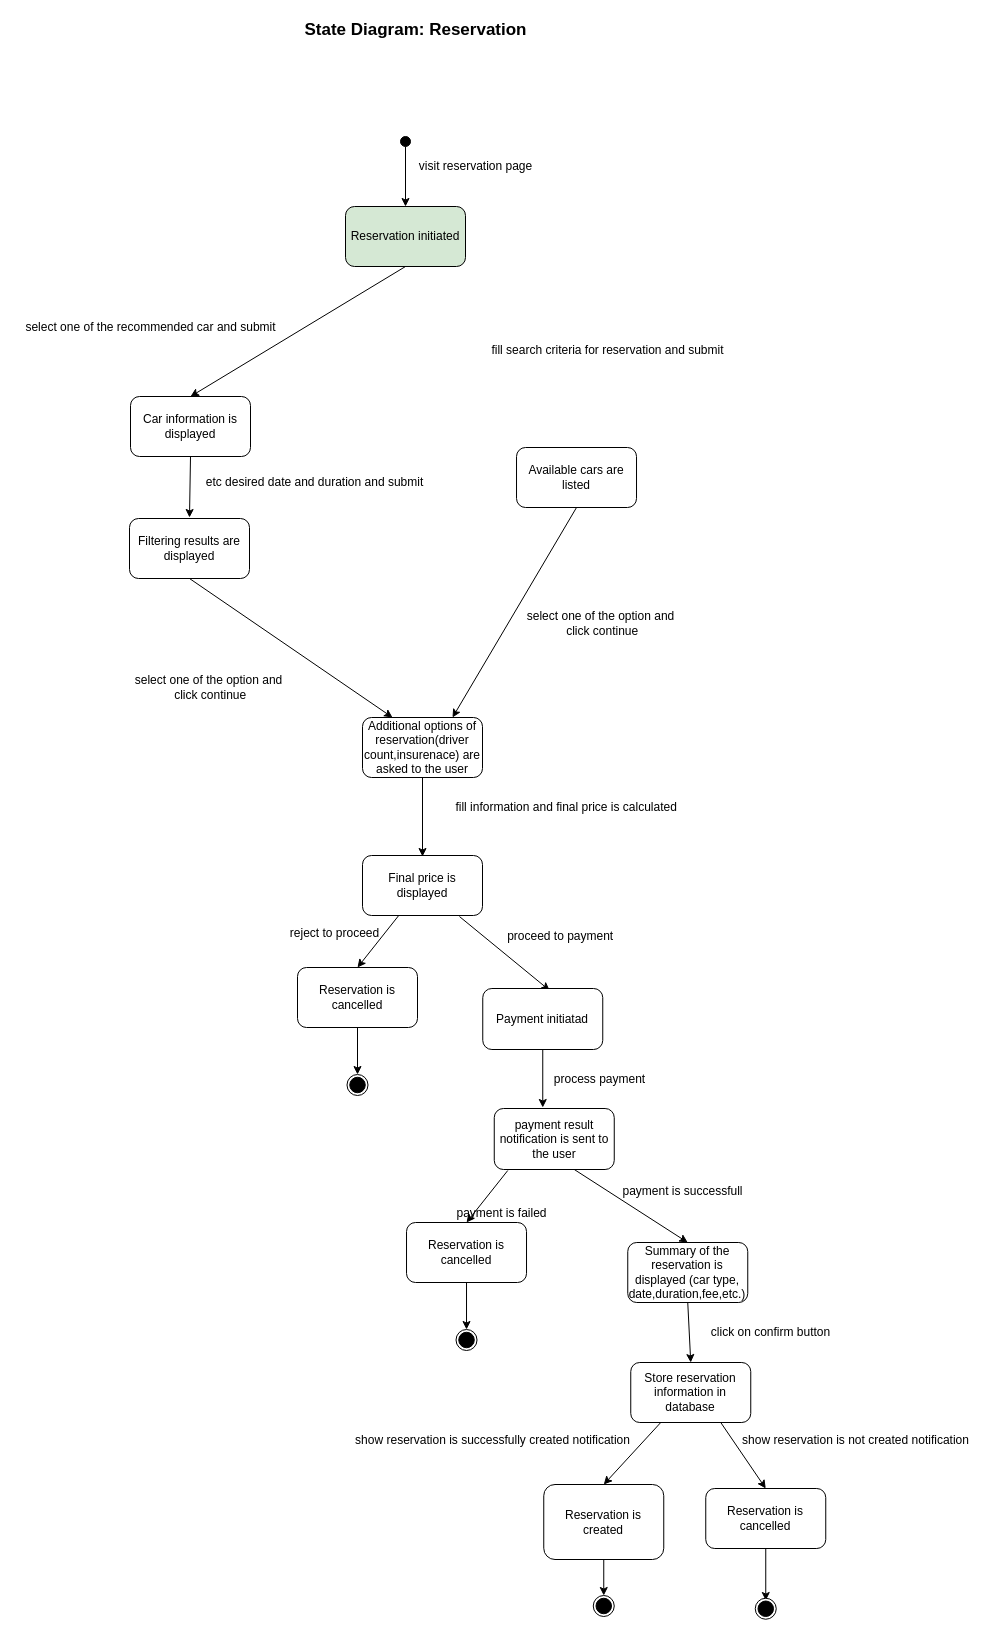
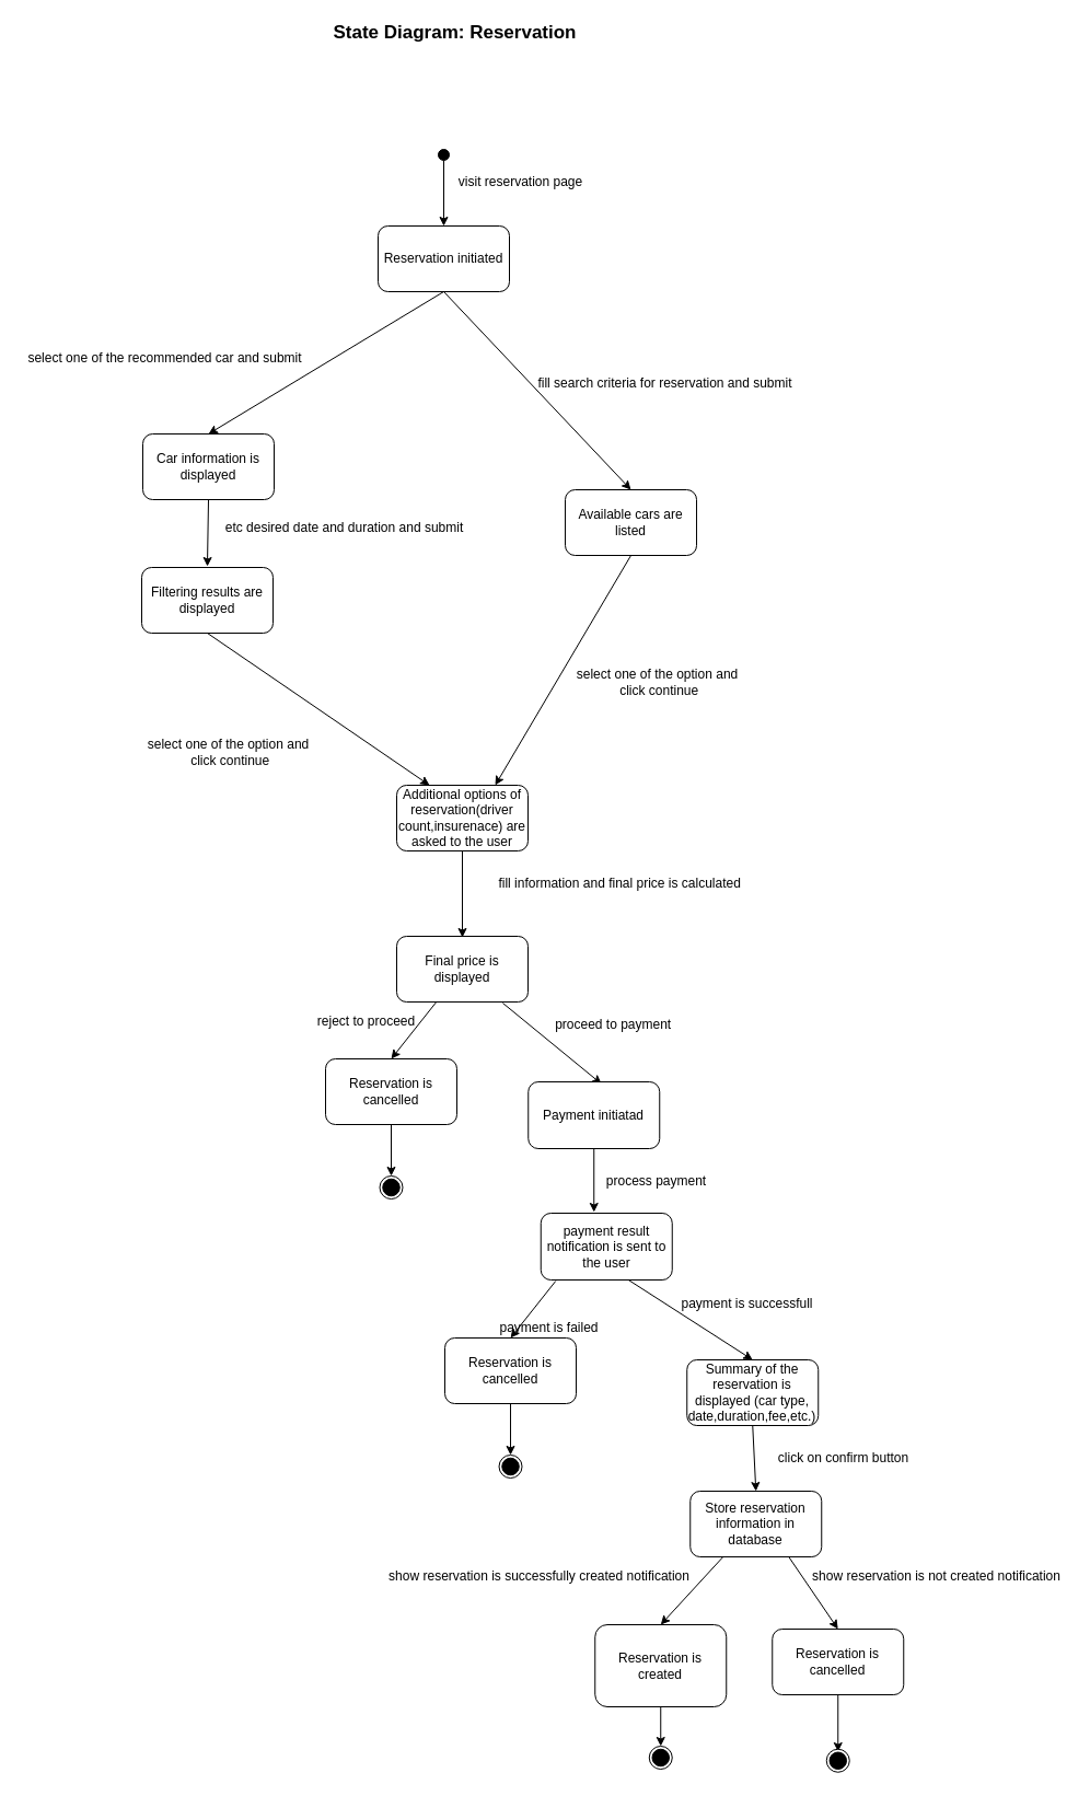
  <mxCell id="0" />
  <mxCell id="1" parent="0" />
  <mxCell id="2" value="" style="ellipse;whiteSpace=wrap;html=1;aspect=fixed;fillColor=#000000;" parent="1" vertex="1"><mxGeometry x="400" y="136" width="10" height="10" as="geometry" /></mxCell>
  <mxCell id="3" value="" style="endArrow=classic;html=1;exitX=0.5;exitY=1;exitDx=0;exitDy=0;entryX=0.5;entryY=0;entryDx=0;entryDy=0;" parent="1" source="2" target="6" edge="1"><mxGeometry width="50" height="50" relative="1" as="geometry"><mxPoint x="390" y="456" as="sourcePoint" /><mxPoint x="405" y="196" as="targetPoint" /></mxGeometry></mxCell>
  <mxCell id="4" value="visit reservation page" style="text;html=1;align=center;verticalAlign=middle;resizable=0;points=[];autosize=1;" parent="1" vertex="1"><mxGeometry x="410" y="156" width="130" height="20" as="geometry" /></mxCell>
  <mxCell id="5" value="&lt;b&gt;&lt;font style=&quot;font-size: 17px&quot;&gt;State Diagram: Reservation&lt;/font&gt;&lt;/b&gt;" style="text;html=1;align=center;verticalAlign=middle;resizable=0;points=[];autosize=1;" parent="1" vertex="1"><mxGeometry x="299" y="20" width="232" height="19" as="geometry" /></mxCell>
- <mxCell id="6" value="Reservation initiated" style="rounded=1;whiteSpace=wrap;html=1;fillColor=#d5e8d4;" parent="1" vertex="1"><mxGeometry x="345" y="206" width="120" height="60" as="geometry" /></mxCell>
+ <mxCell id="6" value="Reservation initiated" style="rounded=1;whiteSpace=wrap;html=1;fillColor=#FFFFFF;" parent="1" vertex="1"><mxGeometry x="345" y="206" width="120" height="60" as="geometry" /></mxCell>
+ <mxCell id="7" value="" style="endArrow=classic;html=1;exitX=0.5;exitY=1;exitDx=0;exitDy=0;entryX=0.5;entryY=0;entryDx=0;entryDy=0;" parent="1" source="6" target="9" edge="1"><mxGeometry width="50" height="50" relative="1" as="geometry"><mxPoint x="330" y="416" as="sourcePoint" /><mxPoint x="405" y="316" as="targetPoint" /></mxGeometry></mxCell>
  <mxCell id="8" value="fill search criteria for reservation and submit" style="text;html=1;align=center;verticalAlign=middle;resizable=0;points=[];autosize=1;" parent="1" vertex="1"><mxGeometry x="482" y="340" width="250" height="20" as="geometry" /></mxCell>
  <mxCell id="9" value="Available cars are listed" style="rounded=1;whiteSpace=wrap;html=1;fillColor=#FFFFFF;" parent="1" vertex="1"><mxGeometry x="516.03" y="447" width="120" height="60" as="geometry" /></mxCell>
  <mxCell id="10" value="" style="endArrow=classic;html=1;exitX=0.5;exitY=1;exitDx=0;exitDy=0;entryX=0.75;entryY=0;entryDx=0;entryDy=0;" parent="1" source="9" target="36" edge="1"><mxGeometry width="50" height="50" relative="1" as="geometry"><mxPoint x="661" y="594" as="sourcePoint" /><mxPoint x="736" y="444" as="targetPoint" /></mxGeometry></mxCell>
  <mxCell id="11" value="select one of the option and&lt;br&gt;&amp;nbsp;click continue" style="text;html=1;align=center;verticalAlign=middle;resizable=0;points=[];autosize=1;" parent="1" vertex="1"><mxGeometry x="521" y="607" width="158" height="32" as="geometry" /></mxCell>
  <mxCell id="12" value="select one of the recommended car and submit" style="text;html=1;align=center;verticalAlign=middle;resizable=0;points=[];autosize=1;" parent="1" vertex="1"><mxGeometry x="20" y="318" width="260" height="18" as="geometry" /></mxCell>
  <mxCell id="13" value="Car information is displayed" style="rounded=1;whiteSpace=wrap;html=1;fillColor=#FFFFFF;" parent="1" vertex="1"><mxGeometry x="130" y="396" width="120" height="60" as="geometry" /></mxCell>
  <mxCell id="14" value="" style="endArrow=classic;html=1;exitX=0.5;exitY=1;exitDx=0;exitDy=0;" parent="1" source="13" edge="1"><mxGeometry width="50" height="50" relative="1" as="geometry"><mxPoint x="115" y="656" as="sourcePoint" /><mxPoint x="189" y="517" as="targetPoint" /></mxGeometry></mxCell>
  <mxCell id="15" value="select one of the option and&lt;br&gt;&amp;nbsp;click continue" style="text;html=1;align=center;verticalAlign=middle;resizable=0;points=[];autosize=1;" parent="1" vertex="1"><mxGeometry x="129" y="671" width="158" height="32" as="geometry" /></mxCell>
  <mxCell id="16" value="Summary of the reservation is displayed (car type, date,duration,fee,etc.)" style="rounded=1;whiteSpace=wrap;html=1;fillColor=#FFFFFF;" parent="1" vertex="1"><mxGeometry x="627.25" y="1242" width="120" height="60" as="geometry" /></mxCell>
  <mxCell id="17" value="" style="endArrow=classic;html=1;exitX=0.5;exitY=1;exitDx=0;exitDy=0;entryX=0.5;entryY=0;entryDx=0;entryDy=0;" parent="1" source="16" target="19" edge="1"><mxGeometry width="50" height="50" relative="1" as="geometry"><mxPoint x="615.25" y="1532" as="sourcePoint" /><mxPoint x="690.25" y="1382" as="targetPoint" /></mxGeometry></mxCell>
  <mxCell id="18" value="click on confirm button" style="text;html=1;align=center;verticalAlign=middle;resizable=0;points=[];autosize=1;" parent="1" vertex="1"><mxGeometry x="705.25" y="1322" width="130" height="20" as="geometry" /></mxCell>
  <mxCell id="19" value="Store reservation information in database" style="rounded=1;whiteSpace=wrap;html=1;fillColor=#FFFFFF;" parent="1" vertex="1"><mxGeometry x="630.25" y="1362" width="120" height="60" as="geometry" /></mxCell>
  <mxCell id="20" value="" style="endArrow=classic;html=1;exitX=0.75;exitY=1;exitDx=0;exitDy=0;entryX=0.5;entryY=0;entryDx=0;entryDy=0;" parent="1" source="19" target="25" edge="1"><mxGeometry width="50" height="50" relative="1" as="geometry"><mxPoint x="744.25" y="1412" as="sourcePoint" /><mxPoint x="760.25" y="1499" as="targetPoint" /></mxGeometry></mxCell>
  <mxCell id="21" value="" style="endArrow=classic;html=1;exitX=0.25;exitY=1;exitDx=0;exitDy=0;entryX=0.5;entryY=0;entryDx=0;entryDy=0;" parent="1" source="19" target="24" edge="1"><mxGeometry width="50" height="50" relative="1" as="geometry"><mxPoint x="744.25" y="1412" as="sourcePoint" /><mxPoint x="617.25" y="1488" as="targetPoint" /></mxGeometry></mxCell>
  <mxCell id="22" value="show reservation is not created notification" style="text;html=1;align=center;verticalAlign=middle;resizable=0;points=[];autosize=1;" parent="1" vertex="1"><mxGeometry x="736.25" y="1431" width="237" height="18" as="geometry" /></mxCell>
  <mxCell id="23" value="show reservation is successfully created notification" style="text;html=1;align=center;verticalAlign=middle;resizable=0;points=[];autosize=1;" parent="1" vertex="1"><mxGeometry x="349.25" y="1431" width="285" height="18" as="geometry" /></mxCell>
  <mxCell id="24" value="Reservation is created" style="rounded=1;whiteSpace=wrap;html=1;fillColor=#FFFFFF;" parent="1" vertex="1"><mxGeometry x="543.25" y="1484" width="120" height="75" as="geometry" /></mxCell>
  <mxCell id="25" value="Reservation is cancelled" style="rounded=1;whiteSpace=wrap;html=1;fillColor=#FFFFFF;" parent="1" vertex="1"><mxGeometry x="705.25" y="1488" width="120" height="60" as="geometry" /></mxCell>
  <mxCell id="26" value="" style="endArrow=classic;html=1;exitX=0.5;exitY=1;exitDx=0;exitDy=0;entryX=0.5;entryY=0;entryDx=0;entryDy=0;" parent="1" source="24" target="28" edge="1"><mxGeometry width="50" height="50" relative="1" as="geometry"><mxPoint x="679.25" y="1571" as="sourcePoint" /><mxPoint x="660.25" y="1598" as="targetPoint" /></mxGeometry></mxCell>
  <mxCell id="27" value="" style="endArrow=classic;html=1;exitX=0.5;exitY=1;exitDx=0;exitDy=0;" parent="1" source="25" edge="1"><mxGeometry width="50" height="50" relative="1" as="geometry"><mxPoint x="744.25" y="1412" as="sourcePoint" /><mxPoint x="765.25" y="1600" as="targetPoint" /></mxGeometry></mxCell>
  <mxCell id="28" value="" style="ellipse;whiteSpace=wrap;html=1;aspect=fixed;" parent="1" vertex="1"><mxGeometry x="592.75" y="1595" width="21" height="21" as="geometry" /></mxCell>
  <mxCell id="29" value="" style="ellipse;whiteSpace=wrap;html=1;aspect=fixed;fillColor=#000000;" parent="1" vertex="1"><mxGeometry x="595.5" y="1597.75" width="15.5" height="15.5" as="geometry" /></mxCell>
  <mxCell id="30" value="" style="endArrow=classic;html=1;exitX=0.5;exitY=1;exitDx=0;exitDy=0;entryX=0.5;entryY=0;entryDx=0;entryDy=0;" parent="1" source="6" target="13" edge="1"><mxGeometry width="50" height="50" relative="1" as="geometry"><mxPoint x="415" y="276" as="sourcePoint" /><mxPoint x="746" y="344" as="targetPoint" /></mxGeometry></mxCell>
  <mxCell id="31" value="Filtering results are displayed" style="rounded=1;whiteSpace=wrap;html=1;fillColor=#FFFFFF;" parent="1" vertex="1"><mxGeometry x="129" y="518" width="120" height="60" as="geometry" /></mxCell>
  <mxCell id="32" value="" style="endArrow=classic;html=1;exitX=0.5;exitY=1;exitDx=0;exitDy=0;entryX=0.25;entryY=0;entryDx=0;entryDy=0;" parent="1" source="31" target="36" edge="1"><mxGeometry width="50" height="50" relative="1" as="geometry"><mxPoint x="8" y="764" as="sourcePoint" /><mxPoint x="83" y="594" as="targetPoint" /></mxGeometry></mxCell>
  <mxCell id="33" value="etc desired date and duration and submit" style="text;html=1;align=center;verticalAlign=middle;resizable=0;points=[];autosize=1;" parent="1" vertex="1"><mxGeometry x="202" y="473" width="223" height="18" as="geometry" /></mxCell>
  <mxCell id="34" value="" style="ellipse;whiteSpace=wrap;html=1;aspect=fixed;" parent="1" vertex="1"><mxGeometry x="754.75" y="1597.75" width="21" height="21" as="geometry" /></mxCell>
  <mxCell id="35" value="" style="ellipse;whiteSpace=wrap;html=1;aspect=fixed;fillColor=#000000;" parent="1" vertex="1"><mxGeometry x="757.5" y="1600.5" width="15.5" height="15.5" as="geometry" /></mxCell>
  <mxCell id="36" value="Additional options of reservation(driver count,insurenace) are asked to the user" style="rounded=1;whiteSpace=wrap;html=1;fillColor=#FFFFFF;" vertex="1" parent="1"><mxGeometry x="362" y="717" width="120" height="60" as="geometry" /></mxCell>
  <mxCell id="37" value="" style="endArrow=classic;html=1;exitX=0.5;exitY=1;exitDx=0;exitDy=0;" edge="1" parent="1" source="36"><mxGeometry width="50" height="50" relative="1" as="geometry"><mxPoint x="608" y="588" as="sourcePoint" /><mxPoint x="422" y="856" as="targetPoint" /></mxGeometry></mxCell>
  <mxCell id="38" value="&amp;nbsp;fill information and final price is calculated" style="text;html=1;align=center;verticalAlign=middle;resizable=0;points=[];autosize=1;" vertex="1" parent="1"><mxGeometry x="446.5" y="798" width="235" height="18" as="geometry" /></mxCell>
  <mxCell id="39" value="Final price is displayed" style="rounded=1;whiteSpace=wrap;html=1;fillColor=#FFFFFF;" vertex="1" parent="1"><mxGeometry x="362" y="855" width="120" height="60" as="geometry" /></mxCell>
  <mxCell id="40" value="" style="endArrow=classic;html=1;exitX=0.808;exitY=1.017;exitDx=0;exitDy=0;entryX=0.558;entryY=0.033;entryDx=0;entryDy=0;entryPerimeter=0;exitPerimeter=0;" edge="1" parent="1" source="39" target="42"><mxGeometry width="50" height="50" relative="1" as="geometry"><mxPoint x="432" y="787" as="sourcePoint" /><mxPoint x="425" y="1014" as="targetPoint" /></mxGeometry></mxCell>
  <mxCell id="41" value="&amp;nbsp;proceed to payment" style="text;html=1;align=center;verticalAlign=middle;resizable=0;points=[];autosize=1;" vertex="1" parent="1"><mxGeometry x="498.25" y="927" width="119" height="18" as="geometry" /></mxCell>
  <mxCell id="42" value="Payment initiatad" style="rounded=1;whiteSpace=wrap;html=1;fillColor=#FFFFFF;" vertex="1" parent="1"><mxGeometry x="482.25" y="988" width="120" height="61" as="geometry" /></mxCell>
  <mxCell id="43" value="" style="endArrow=classic;html=1;exitX=0.5;exitY=1;exitDx=0;exitDy=0;" edge="1" parent="1" source="42"><mxGeometry width="50" height="50" relative="1" as="geometry"><mxPoint x="545.25" y="1066" as="sourcePoint" /><mxPoint x="542.25" y="1107" as="targetPoint" /></mxGeometry></mxCell>
  <mxCell id="44" value="" style="endArrow=classic;html=1;entryX=0.5;entryY=0;entryDx=0;entryDy=0;" edge="1" parent="1" source="39" target="45"><mxGeometry width="50" height="50" relative="1" as="geometry"><mxPoint x="432" y="925" as="sourcePoint" /><mxPoint x="380" y="970" as="targetPoint" /></mxGeometry></mxCell>
  <mxCell id="45" value="Reservation is cancelled" style="rounded=1;whiteSpace=wrap;html=1;fillColor=#FFFFFF;" vertex="1" parent="1"><mxGeometry x="297" y="967" width="120" height="60" as="geometry" /></mxCell>
  <mxCell id="46" value="reject to proceed" style="text;html=1;align=center;verticalAlign=middle;resizable=0;points=[];autosize=1;" vertex="1" parent="1"><mxGeometry x="284" y="924" width="99" height="18" as="geometry" /></mxCell>
  <mxCell id="47" value="" style="endArrow=classic;html=1;exitX=0.5;exitY=1;exitDx=0;exitDy=0;entryX=0.5;entryY=0;entryDx=0;entryDy=0;" edge="1" parent="1" target="48" source="45"><mxGeometry width="50" height="50" relative="1" as="geometry"><mxPoint x="342.5" y="1035" as="sourcePoint" /><mxPoint x="399.5" y="1089" as="targetPoint" /></mxGeometry></mxCell>
  <mxCell id="48" value="" style="ellipse;whiteSpace=wrap;html=1;aspect=fixed;" vertex="1" parent="1"><mxGeometry x="346.5" y="1074" width="21" height="21" as="geometry" /></mxCell>
  <mxCell id="49" value="" style="ellipse;whiteSpace=wrap;html=1;aspect=fixed;fillColor=#000000;" vertex="1" parent="1"><mxGeometry x="349.25" y="1076.75" width="15.5" height="15.5" as="geometry" /></mxCell>
  <mxCell id="50" value="process payment" style="text;html=1;align=center;verticalAlign=middle;resizable=0;points=[];autosize=1;" vertex="1" parent="1"><mxGeometry x="548.25" y="1070" width="101" height="18" as="geometry" /></mxCell>
  <mxCell id="51" value="payment result notification is sent to the user" style="rounded=1;whiteSpace=wrap;html=1;fillColor=#FFFFFF;" vertex="1" parent="1"><mxGeometry x="493.75" y="1108" width="120" height="61" as="geometry" /></mxCell>
  <mxCell id="52" value="" style="endArrow=classic;html=1;entryX=0.5;entryY=0;entryDx=0;entryDy=0;" edge="1" parent="1"><mxGeometry width="50" height="50" relative="1" as="geometry"><mxPoint x="507.25" y="1170" as="sourcePoint" /><mxPoint x="466.03" y="1222" as="targetPoint" /></mxGeometry></mxCell>
  <mxCell id="53" value="payment is failed" style="text;html=1;align=center;verticalAlign=middle;resizable=0;points=[];autosize=1;" vertex="1" parent="1"><mxGeometry x="450.78" y="1204" width="100" height="18" as="geometry" /></mxCell>
  <mxCell id="54" value="" style="endArrow=classic;html=1;exitX=0.5;exitY=1;exitDx=0;exitDy=0;entryX=0.5;entryY=0;entryDx=0;entryDy=0;" edge="1" parent="1" target="55"><mxGeometry width="50" height="50" relative="1" as="geometry"><mxPoint x="466.03" y="1282" as="sourcePoint" /><mxPoint x="508.53" y="1344" as="targetPoint" /></mxGeometry></mxCell>
  <mxCell id="55" value="" style="ellipse;whiteSpace=wrap;html=1;aspect=fixed;" vertex="1" parent="1"><mxGeometry x="455.53" y="1329" width="21" height="21" as="geometry" /></mxCell>
  <mxCell id="56" value="" style="ellipse;whiteSpace=wrap;html=1;aspect=fixed;fillColor=#000000;" vertex="1" parent="1"><mxGeometry x="458.28" y="1331.75" width="15.5" height="15.5" as="geometry" /></mxCell>
  <mxCell id="57" value="Reservation is cancelled" style="rounded=1;whiteSpace=wrap;html=1;fillColor=#FFFFFF;" vertex="1" parent="1"><mxGeometry x="406.03" y="1222" width="120" height="60" as="geometry" /></mxCell>
  <mxCell id="58" value="" style="endArrow=classic;html=1;entryX=0.5;entryY=0;entryDx=0;entryDy=0;exitX=0.667;exitY=1;exitDx=0;exitDy=0;exitPerimeter=0;" edge="1" parent="1" source="51" target="16"><mxGeometry width="50" height="50" relative="1" as="geometry"><mxPoint x="689.47" y="1186" as="sourcePoint" /><mxPoint x="804.47" y="1258" as="targetPoint" /></mxGeometry></mxCell>
  <mxCell id="59" value="payment is successfull" style="text;html=1;align=center;verticalAlign=middle;resizable=0;points=[];autosize=1;" vertex="1" parent="1"><mxGeometry x="617.25" y="1182" width="130" height="18" as="geometry" /></mxCell>
